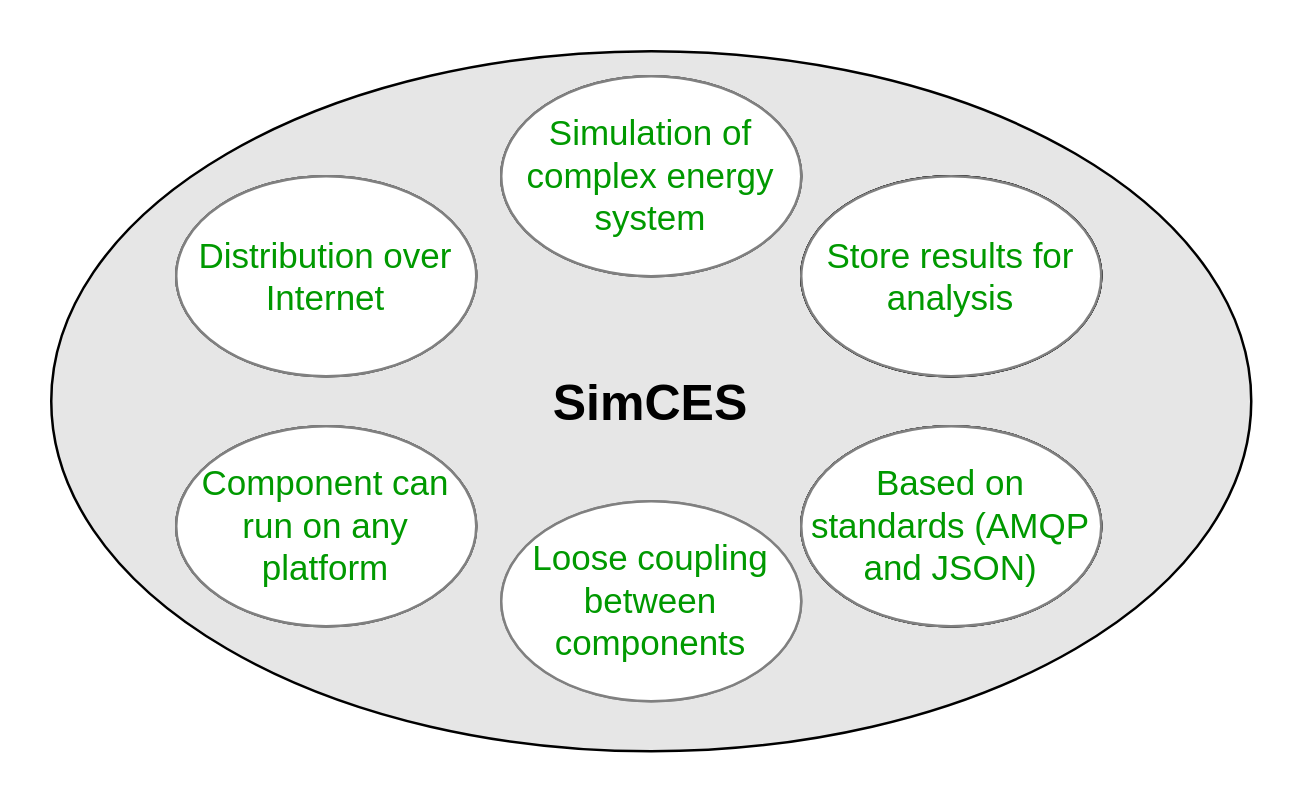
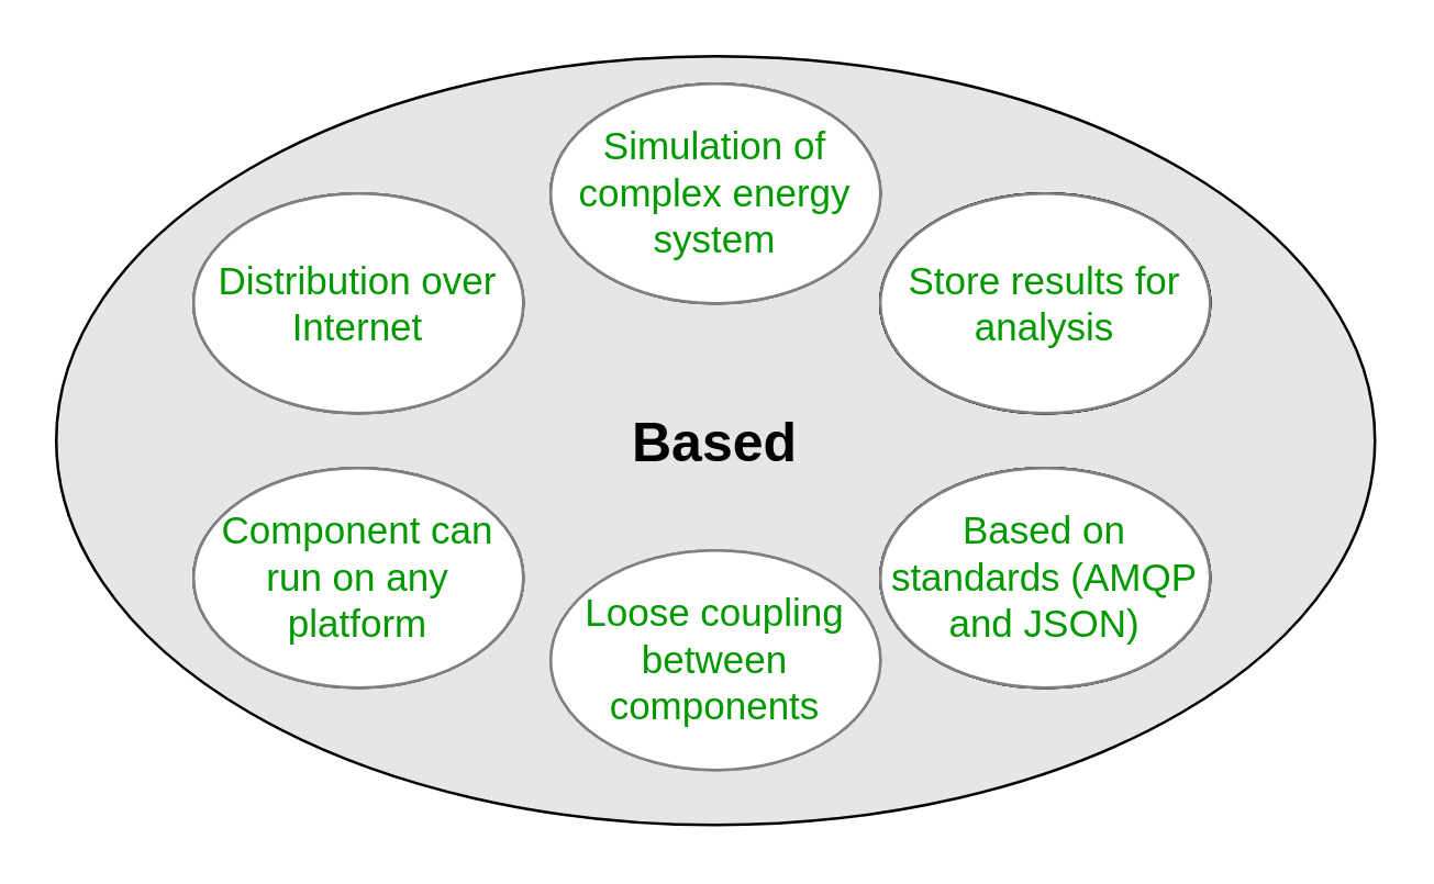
  <mxCell id="0" />
  <mxCell id="1" parent="0" />
- <mxCell id="2" value="SimCES" style="ellipse;whiteSpace=wrap;html=1;verticalAlign=middle;fontSize=20;fontStyle=1;fillColor=#E6E6E6;" vertex="1" parent="1"><mxGeometry x="20" y="20" width="480" height="280" as="geometry" /></mxCell>
+ <mxCell id="2" value="Based" style="ellipse;whiteSpace=wrap;html=1;verticalAlign=middle;fontSize=20;fontStyle=1;fillColor=#E6E6E6;" vertex="1" parent="1"><mxGeometry x="20" y="20" width="480" height="280" as="geometry" /></mxCell>
  <mxCell id="3" value="Distribution over Internet" style="ellipse;whiteSpace=wrap;html=1;fontSize=14;" vertex="1" parent="1"><mxGeometry x="70" y="70" width="120" height="80" as="geometry" /></mxCell>
  <mxCell id="4" value="Component can run on any platform" style="ellipse;whiteSpace=wrap;html=1;fontSize=14;" vertex="1" parent="1"><mxGeometry x="70" y="170" width="120" height="80" as="geometry" /></mxCell>
  <mxCell id="5" value="Loose coupling between components" style="ellipse;whiteSpace=wrap;html=1;fontSize=14;strokeColor=#808080;" vertex="1" parent="1"><mxGeometry x="200" y="200" width="120" height="80" as="geometry" /></mxCell>
  <mxCell id="6" value="Based on standards (AMQP and JSON)" style="ellipse;whiteSpace=wrap;html=1;fontSize=14;" vertex="1" parent="1"><mxGeometry x="320" y="170" width="120" height="80" as="geometry" /></mxCell>
  <mxCell id="7" value="Simulation of complex energy system" style="ellipse;whiteSpace=wrap;html=1;fontSize=14;" vertex="1" parent="1"><mxGeometry x="200" y="30" width="120" height="80" as="geometry" /></mxCell>
  <mxCell id="8" value="Store results for analysis" style="ellipse;whiteSpace=wrap;html=1;fontSize=14;" vertex="1" parent="1"><mxGeometry x="320" y="70" width="120" height="80" as="geometry" /></mxCell>
  <mxCell id="9" value="Store results for analysis" style="ellipse;whiteSpace=wrap;html=1;fontSize=14;" vertex="1" parent="1"><mxGeometry x="320" y="70" width="120" height="80" as="geometry" /></mxCell>
  <mxCell id="10" value="Based on standards (AMQP and JSON)" style="ellipse;whiteSpace=wrap;html=1;fontSize=14;" vertex="1" parent="1"><mxGeometry x="320" y="170" width="120" height="80" as="geometry" /></mxCell>
  <mxCell id="11" value="Store results for analysis" style="ellipse;whiteSpace=wrap;html=1;fontSize=14;" vertex="1" parent="1"><mxGeometry x="320" y="70" width="120" height="80" as="geometry" /></mxCell>
  <mxCell id="12" value="Based on standards (AMQP and JSON)" style="ellipse;whiteSpace=wrap;html=1;fontSize=14;" vertex="1" parent="1"><mxGeometry x="320" y="170" width="120" height="80" as="geometry" /></mxCell>
  <mxCell id="13" value="Component can run on any platform" style="ellipse;whiteSpace=wrap;html=1;fontSize=14;strokeColor=#808080;" vertex="1" parent="1"><mxGeometry x="70" y="170" width="120" height="80" as="geometry" /></mxCell>
  <mxCell id="14" value="Based on standards (AMQP and JSON)" style="ellipse;whiteSpace=wrap;html=1;fontSize=14;strokeColor=#808080;" vertex="1" parent="1"><mxGeometry x="320" y="170" width="120" height="80" as="geometry" /></mxCell>
  <mxCell id="15" value="Store results for analysis" style="ellipse;whiteSpace=wrap;html=1;fontSize=14;strokeColor=#808080;fontColor=#009900;" vertex="1" parent="1"><mxGeometry x="320" y="70" width="120" height="80" as="geometry" /></mxCell>
  <mxCell id="16" value="Simulation of complex energy system" style="ellipse;whiteSpace=wrap;html=1;fontSize=14;strokeColor=#808080;" vertex="1" parent="1"><mxGeometry x="200" y="30" width="120" height="80" as="geometry" /></mxCell>
  <mxCell id="17" value="Distribution over Internet" style="ellipse;whiteSpace=wrap;html=1;fontSize=14;strokeColor=#808080;" vertex="1" parent="1"><mxGeometry x="70" y="70" width="120" height="80" as="geometry" /></mxCell>
  <mxCell id="18" value="Based on standards (AMQP and JSON)" style="ellipse;whiteSpace=wrap;html=1;fontSize=14;strokeColor=#808080;fontColor=#009900;" vertex="1" parent="1"><mxGeometry x="320" y="170" width="120" height="80" as="geometry" /></mxCell>
  <mxCell id="19" value="Loose coupling between components" style="ellipse;whiteSpace=wrap;html=1;fontSize=14;strokeColor=#808080;fontColor=#009900;" vertex="1" parent="1"><mxGeometry x="200" y="200" width="120" height="80" as="geometry" /></mxCell>
  <mxCell id="20" value="Component can run on any platform" style="ellipse;whiteSpace=wrap;html=1;fontSize=14;strokeColor=#808080;fontColor=#009900;" vertex="1" parent="1"><mxGeometry x="70" y="170" width="120" height="80" as="geometry" /></mxCell>
  <mxCell id="21" value="Distribution over Internet" style="ellipse;whiteSpace=wrap;html=1;fontSize=14;strokeColor=#808080;fontColor=#009900;" vertex="1" parent="1"><mxGeometry x="70" y="70" width="120" height="80" as="geometry" /></mxCell>
  <mxCell id="22" value="Simulation of complex energy system" style="ellipse;whiteSpace=wrap;html=1;fontSize=14;strokeColor=#808080;fontColor=#009900;" vertex="1" parent="1"><mxGeometry x="200" y="30" width="120" height="80" as="geometry" /></mxCell>
